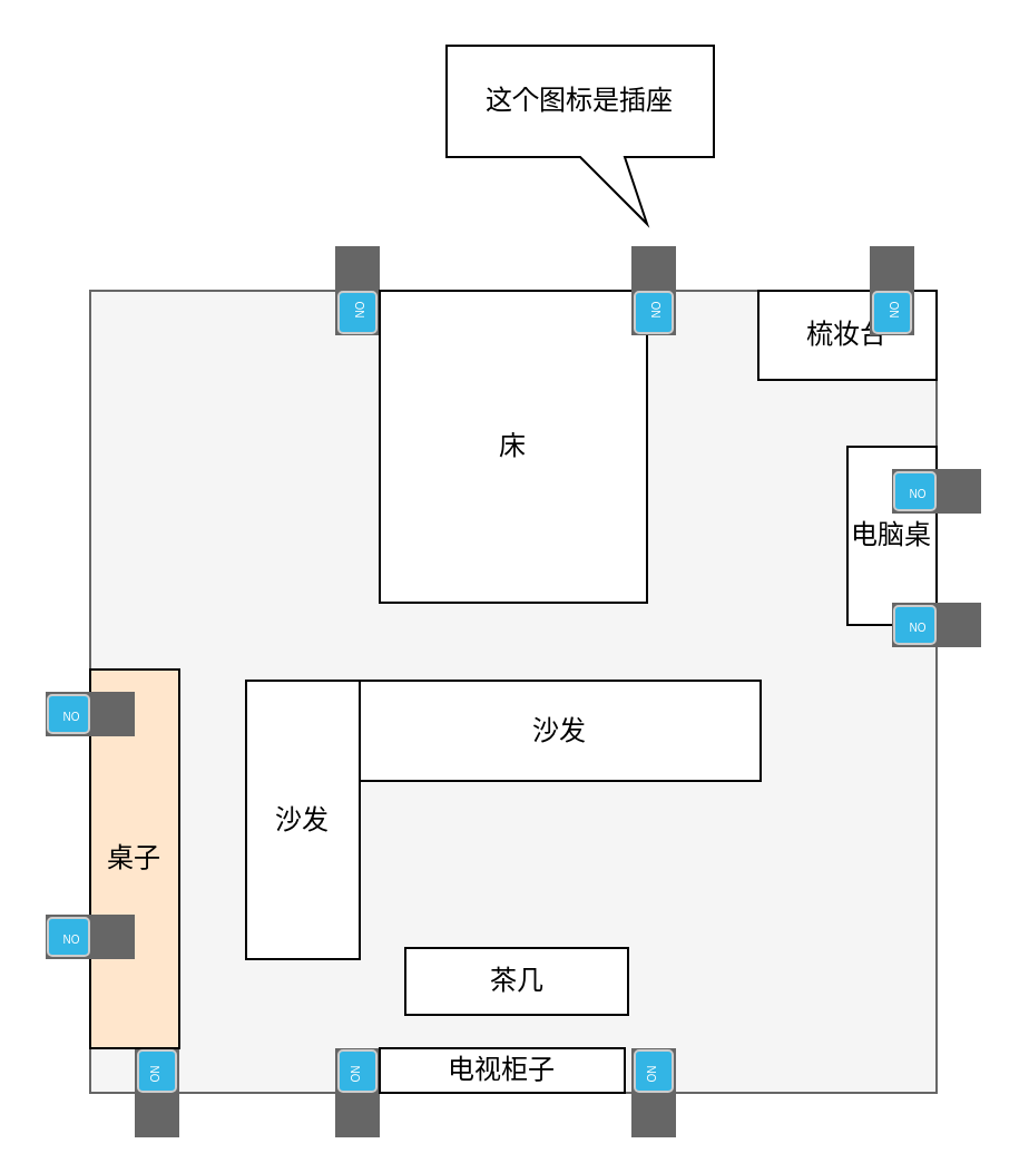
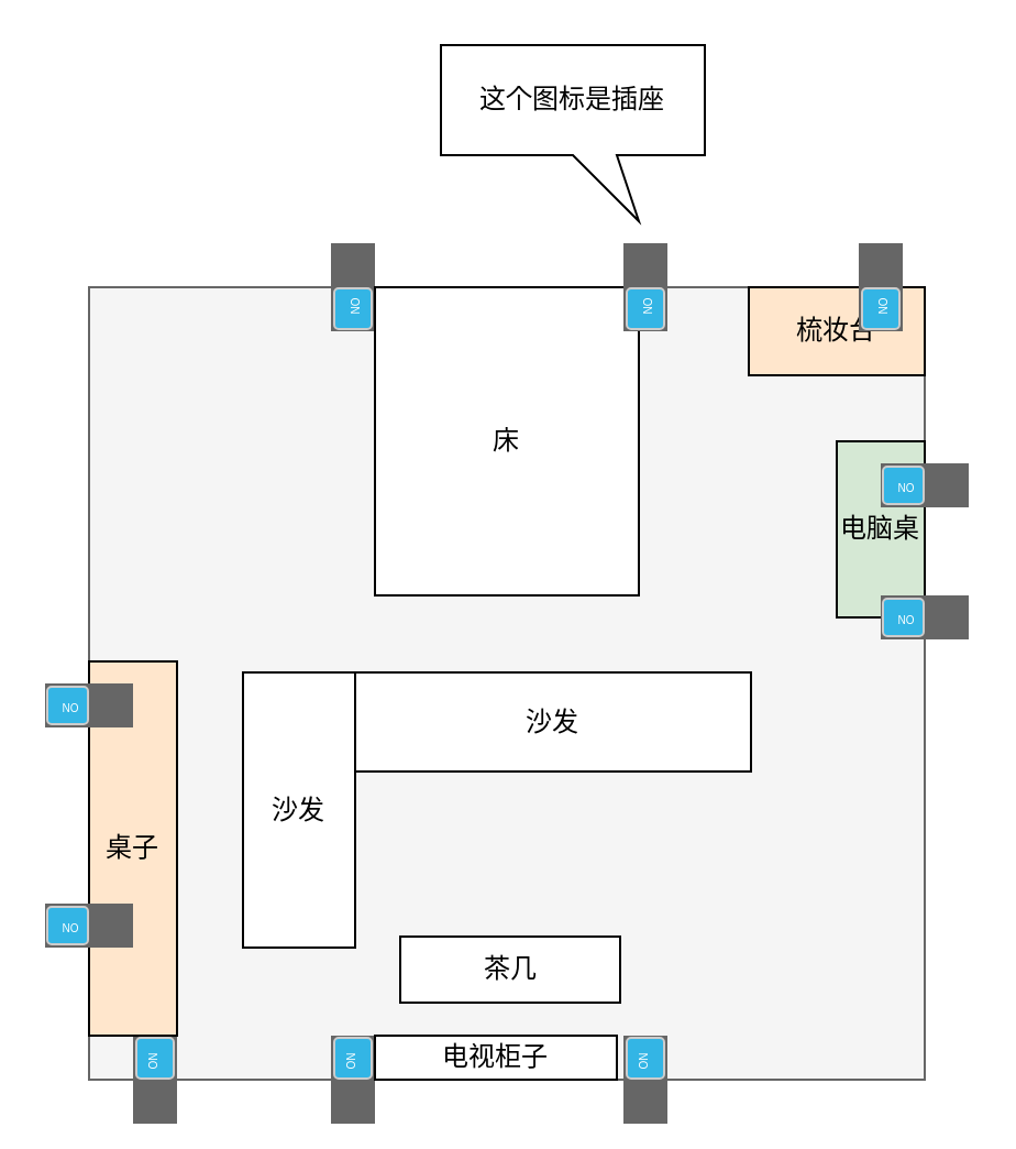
  <mxCell id="0" />
  <mxCell id="1" parent="0" />
  <mxCell id="2" value="" style="rounded=0;whiteSpace=wrap;html=1;fillColor=#f5f5f5;strokeColor=#666666;fontColor=#333333;" parent="1" vertex="1"><mxGeometry x="40" y="130" width="380" height="360" as="geometry" /></mxCell>
  <mxCell id="3" value="" style="verticalLabelPosition=bottom;verticalAlign=top;html=1;shadow=0;dashed=0;strokeWidth=1;shape=mxgraph.android.switch_on;fillColor=#666666;rotation=90;" parent="1" vertex="1"><mxGeometry x="140" y="120" width="40" height="20" as="geometry" /></mxCell>
  <mxCell id="4" value="" style="verticalLabelPosition=bottom;verticalAlign=top;html=1;shadow=0;dashed=0;strokeWidth=1;shape=mxgraph.android.switch_on;fillColor=#666666;rotation=-90;" parent="1" vertex="1"><mxGeometry x="140" y="480" width="40" height="20" as="geometry" /></mxCell>
  <mxCell id="5" value="" style="verticalLabelPosition=bottom;verticalAlign=top;html=1;shadow=0;dashed=0;strokeWidth=1;shape=mxgraph.android.switch_on;fillColor=#666666;rotation=-90;" parent="1" vertex="1"><mxGeometry x="273" y="480" width="40" height="20" as="geometry" /></mxCell>
  <mxCell id="6" value="" style="verticalLabelPosition=bottom;verticalAlign=top;html=1;shadow=0;dashed=0;strokeWidth=1;shape=mxgraph.android.switch_on;fillColor=#666666;rotation=-90;" parent="1" vertex="1"><mxGeometry x="50" y="480" width="40" height="20" as="geometry" /></mxCell>
  <mxCell id="7" value="床" style="rounded=0;whiteSpace=wrap;html=1;" parent="1" vertex="1"><mxGeometry x="170" y="130" width="120" height="140" as="geometry" /></mxCell>
- <mxCell id="8" value="梳妆台" style="rounded=0;whiteSpace=wrap;html=1;" parent="1" vertex="1"><mxGeometry x="340" y="130" width="80" height="40" as="geometry" /></mxCell>
+ <mxCell id="8" value="梳妆台" style="rounded=0;whiteSpace=wrap;html=1;fillColor=#ffe6cc;" parent="1" vertex="1"><mxGeometry x="340" y="130" width="80" height="40" as="geometry" /></mxCell>
  <mxCell id="9" value="" style="verticalLabelPosition=bottom;verticalAlign=top;html=1;shadow=0;dashed=0;strokeWidth=1;shape=mxgraph.android.switch_on;fillColor=#666666;rotation=90;" parent="1" vertex="1"><mxGeometry x="380" y="120" width="40" height="20" as="geometry" /></mxCell>
- <mxCell id="10" value="电脑桌" style="rounded=0;whiteSpace=wrap;html=1;" parent="1" vertex="1"><mxGeometry x="380" y="200" width="40" height="80" as="geometry" /></mxCell>
+ <mxCell id="10" value="电脑桌" style="rounded=0;whiteSpace=wrap;html=1;fillColor=#d5e8d4;" parent="1" vertex="1"><mxGeometry x="380" y="200" width="40" height="80" as="geometry" /></mxCell>
  <mxCell id="11" value="" style="verticalLabelPosition=bottom;verticalAlign=top;html=1;shadow=0;dashed=0;strokeWidth=1;shape=mxgraph.android.switch_on;fillColor=#666666;rotation=-180;" parent="1" vertex="1"><mxGeometry x="400" y="210" width="40" height="20" as="geometry" /></mxCell>
  <mxCell id="12" value="" style="verticalLabelPosition=bottom;verticalAlign=top;html=1;shadow=0;dashed=0;strokeWidth=1;shape=mxgraph.android.switch_on;fillColor=#666666;rotation=-180;" parent="1" vertex="1"><mxGeometry x="400" y="270" width="40" height="20" as="geometry" /></mxCell>
  <mxCell id="13" value="电视柜子" style="rounded=0;whiteSpace=wrap;html=1;" parent="1" vertex="1"><mxGeometry x="170" y="470" width="110" height="20" as="geometry" /></mxCell>
  <mxCell id="14" value="沙发" style="rounded=0;whiteSpace=wrap;html=1;" vertex="1" parent="1"><mxGeometry x="110" y="305" width="51" height="125" as="geometry" /></mxCell>
  <mxCell id="15" value="沙发" style="rounded=0;whiteSpace=wrap;html=1;" vertex="1" parent="1"><mxGeometry x="161" y="305" width="180" height="45" as="geometry" /></mxCell>
  <mxCell id="16" value="茶几" style="rounded=0;whiteSpace=wrap;html=1;" vertex="1" parent="1"><mxGeometry x="181.5" y="425" width="100" height="30" as="geometry" /></mxCell>
  <mxCell id="17" value="桌子" style="rounded=0;whiteSpace=wrap;html=1;fillColor=#ffe6cc;" vertex="1" parent="1"><mxGeometry x="40" y="300" width="40" height="170" as="geometry" /></mxCell>
  <mxCell id="18" value="" style="verticalLabelPosition=bottom;verticalAlign=top;html=1;shadow=0;dashed=0;strokeWidth=1;shape=mxgraph.android.switch_on;fillColor=#666666;rotation=-180;" parent="1" vertex="1"><mxGeometry x="20" y="310" width="40" height="20" as="geometry" /></mxCell>
  <mxCell id="19" value="" style="verticalLabelPosition=bottom;verticalAlign=top;html=1;shadow=0;dashed=0;strokeWidth=1;shape=mxgraph.android.switch_on;fillColor=#666666;rotation=-180;" parent="1" vertex="1"><mxGeometry x="20" y="410" width="40" height="20" as="geometry" /></mxCell>
  <mxCell id="20" value="" style="verticalLabelPosition=bottom;verticalAlign=top;html=1;shadow=0;dashed=0;strokeWidth=1;shape=mxgraph.android.switch_on;fillColor=#666666;rotation=90;" parent="1" vertex="1"><mxGeometry x="273" y="120" width="40" height="20" as="geometry" /></mxCell>
  <mxCell id="21" value="这个图标是插座" style="shape=callout;whiteSpace=wrap;html=1;perimeter=calloutPerimeter;position2=0.75;" vertex="1" parent="1"><mxGeometry x="200" y="20" width="120" height="80" as="geometry" /></mxCell>
